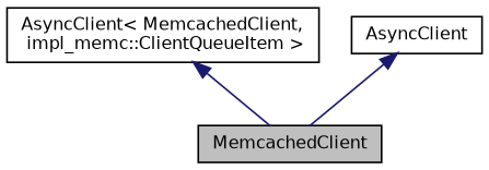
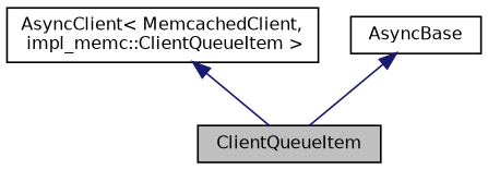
  digraph {
    node [color=black fillcolor=white fontname=Helvetica fontsize=10 shape=record style=filled]
    edge [color=midnightblue dir=back fontname=Helvetica fontsize=10 labelfontname=Helvetica labelfontsize=10 style=solid]
-   n1 [fillcolor=grey75 fontcolor=black height=0.2 label=MemcachedClient width=0.4]
+   n1 [fillcolor=grey75 fontcolor=black height=0.2 label=ClientQueueItem width=0.4]
    n2 [height=0.2 label="AsyncClient\< MemcachedClient,\l impl_memc::ClientQueueItem \>" width=0.4]
-   n3 [height=0.2 label=AsyncClient width=0.4]
+   n3 [height=0.2 label=AsyncBase width=0.4]
    n2 -> n1
    n3 -> n1
  }
